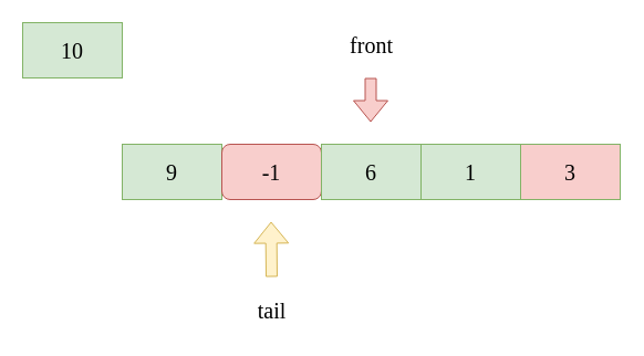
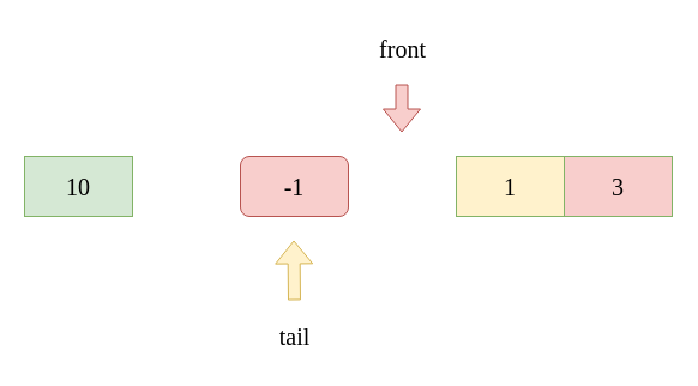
  <mxCell id="0" />
  <mxCell id="1" parent="0" />
- <mxCell id="2" value="10" style="rounded=0;whiteSpace=wrap;html=1;fontSize=20;fontFamily=Comic Sans MS;fillColor=#d5e8d4;strokeColor=#82b366;" parent="1" vertex="1"><mxGeometry x="20" y="20" width="90" height="50" as="geometry" /></mxCell>
- <mxCell id="3" value="9" style="rounded=0;whiteSpace=wrap;html=1;fontSize=20;fontFamily=Comic Sans MS;fillColor=#d5e8d4;strokeColor=#82b366;" parent="1" vertex="1"><mxGeometry x="110" y="130" width="90" height="50" as="geometry" /></mxCell>
+ <mxCell id="2" value="10" style="rounded=0;whiteSpace=wrap;html=1;fontSize=20;fontFamily=Comic Sans MS;fillColor=#d5e8d4;strokeColor=#82b366;" parent="1" vertex="1"><mxGeometry x="20" y="130" width="90" height="50" as="geometry" /></mxCell>
  <mxCell id="4" value="-1" style="whiteSpace=wrap;html=1;fontSize=20;fontFamily=Comic Sans MS;fillColor=#f8cecc;strokeColor=#b85450;rounded=1;" parent="1" vertex="1"><mxGeometry x="200" y="130" width="90" height="50" as="geometry" /></mxCell>
- <mxCell id="5" value="6" style="rounded=0;whiteSpace=wrap;html=1;fontSize=20;fontFamily=Comic Sans MS;fillColor=#d5e8d4;strokeColor=#82b366;" parent="1" vertex="1"><mxGeometry x="290" y="130" width="90" height="50" as="geometry" /></mxCell>
- <mxCell id="6" value="1" style="rounded=0;whiteSpace=wrap;html=1;fontSize=20;fontFamily=Comic Sans MS;fillColor=#d5e8d4;strokeColor=#82b366;" parent="1" vertex="1"><mxGeometry x="380" y="130" width="90" height="50" as="geometry" /></mxCell>
+ <mxCell id="6" value="1" style="rounded=0;whiteSpace=wrap;html=1;fontSize=20;fontFamily=Comic Sans MS;fillColor=#fff2cc;strokeColor=#82b366;" parent="1" vertex="1"><mxGeometry x="380" y="130" width="90" height="50" as="geometry" /></mxCell>
  <mxCell id="7" value="3" style="rounded=0;whiteSpace=wrap;html=1;fontSize=20;fontFamily=Comic Sans MS;fillColor=#f8cecc;strokeColor=#82b366;" parent="1" vertex="1"><mxGeometry x="470" y="130" width="90" height="50" as="geometry" /></mxCell>
  <mxCell id="8" value="" style="shape=flexArrow;endArrow=classic;html=1;rounded=0;fontFamily=Comic Sans MS;fontSize=20;fillColor=#f8cecc;strokeColor=#b85450;" parent="1" edge="1"><mxGeometry width="50" height="50" relative="1" as="geometry"><mxPoint x="334.5" y="70" as="sourcePoint" /><mxPoint x="334.5" y="110" as="targetPoint" /></mxGeometry></mxCell>
  <mxCell id="9" value="front" style="text;html=1;align=center;verticalAlign=middle;resizable=0;points=[];autosize=1;strokeColor=none;fillColor=none;fontSize=20;fontFamily=Comic Sans MS;" parent="1" vertex="1"><mxGeometry x="300" y="20" width="70" height="40" as="geometry" /></mxCell>
  <mxCell id="10" value="" style="shape=flexArrow;endArrow=classic;html=1;rounded=0;fontFamily=Comic Sans MS;fontSize=20;fillColor=#fff2cc;strokeColor=#d6b656;" parent="1" edge="1"><mxGeometry width="50" height="50" relative="1" as="geometry"><mxPoint x="245" y="250" as="sourcePoint" /><mxPoint x="244.5" y="200" as="targetPoint" /></mxGeometry></mxCell>
  <mxCell id="11" value="tail" style="text;html=1;align=center;verticalAlign=middle;resizable=0;points=[];autosize=1;strokeColor=none;fillColor=none;fontSize=20;fontFamily=Comic Sans MS;" parent="1" vertex="1"><mxGeometry x="220" y="260" width="50" height="40" as="geometry" /></mxCell>
